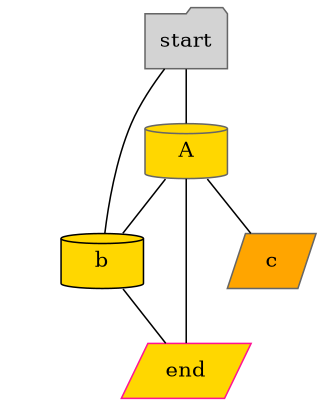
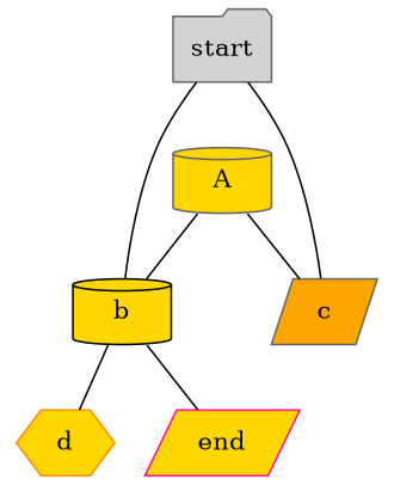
  graph {
    node [color=gray40 fillcolor=gold shape=cylinder style=filled]
    n1 [label=A]
    n2 [color=black label=b]
    n3 [fillcolor=orange label=c shape=parallelogram]
    n4 [color=deeppink label=end shape=parallelogram]
+   n5 [color=darkorange label=d shape=hexagon]
    n6 [fillcolor=lightgrey label=start shape=folder]
    n1 -- n2
    n1 -- n3
-   n1 -- n4
    n2 -- n4
-   n6 -- n1
+   n2 -- n5
+   n6 -- n3
    n6 -- n2
  }
